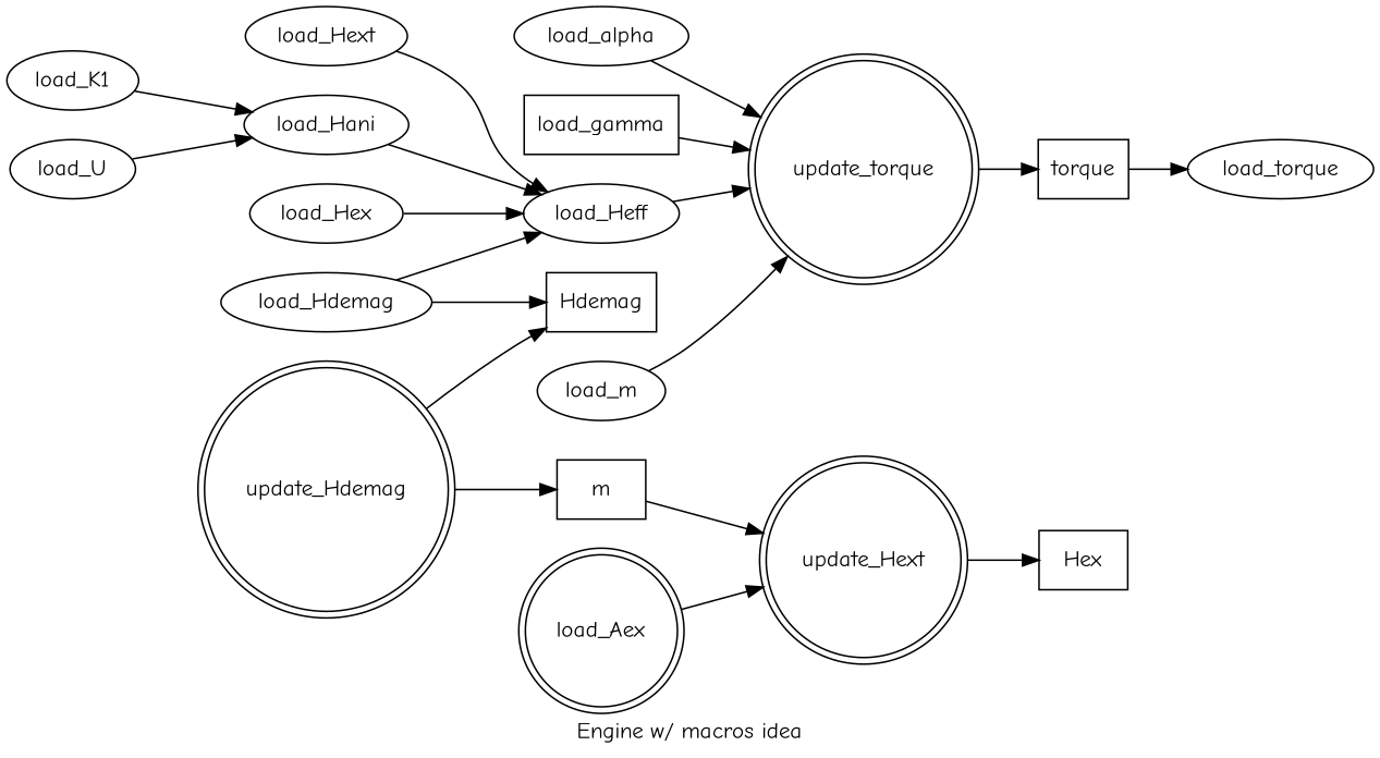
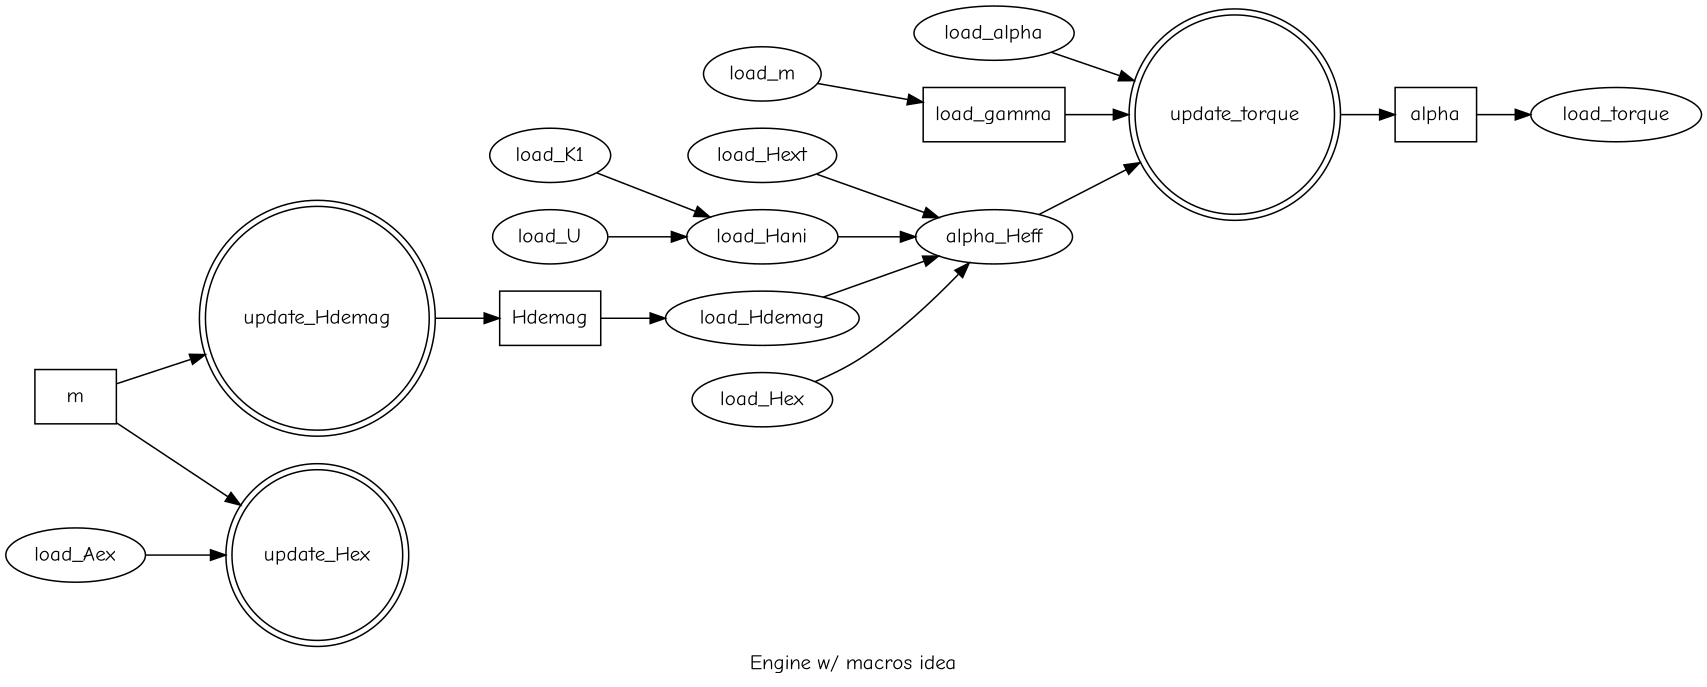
  digraph {
    fontname="Comic Neue"
    label="Engine w/ macros idea"
    rankdir=LR
    node [fontname="Comic Neue" shape=oval]
    edge [fontname="Comic Neue"]
    update_torque [shape=doublecircle]
-   torque [shape=rect]
+   torque [shape=rect label=alpha]
    load_torque [rank=sink]
    load_alpha
    load_gamma [shape=box]
    load_Hext
-   load_Heff
+   load_Heff [label=alpha_Heff]
    m [rank=source shape=rect]
    update_Hdemag [shape=doublecircle]
-   update_Hex [shape=doublecircle label=update_Hext]
+   update_Hex [shape=doublecircle]
    load_m
    Hdemag [shape=rect]
-   Hex [shape=rect]
    load_Hani
    load_K1
    load_U
    load_Hdemag
    load_Hex
-   load_Aex [shape=doublecircle]
+   load_Aex
    update_torque -> torque
    torque -> load_torque
    load_alpha -> update_torque
    load_gamma -> update_torque
    load_Hext -> load_Heff
    load_Heff -> update_torque
-   update_Hdemag -> m
+   m -> update_Hdemag
    m -> update_Hex
    update_Hdemag -> Hdemag
-   update_Hex -> Hex
-   load_m -> update_torque
-   load_Hdemag -> Hdemag
+   load_m -> load_gamma
+   Hdemag -> load_Hdemag
    load_Hani -> load_Heff
    load_K1 -> load_Hani
    load_U -> load_Hani
    load_Hdemag -> load_Heff
    load_Hex -> load_Heff
    load_Aex -> update_Hex
  }
